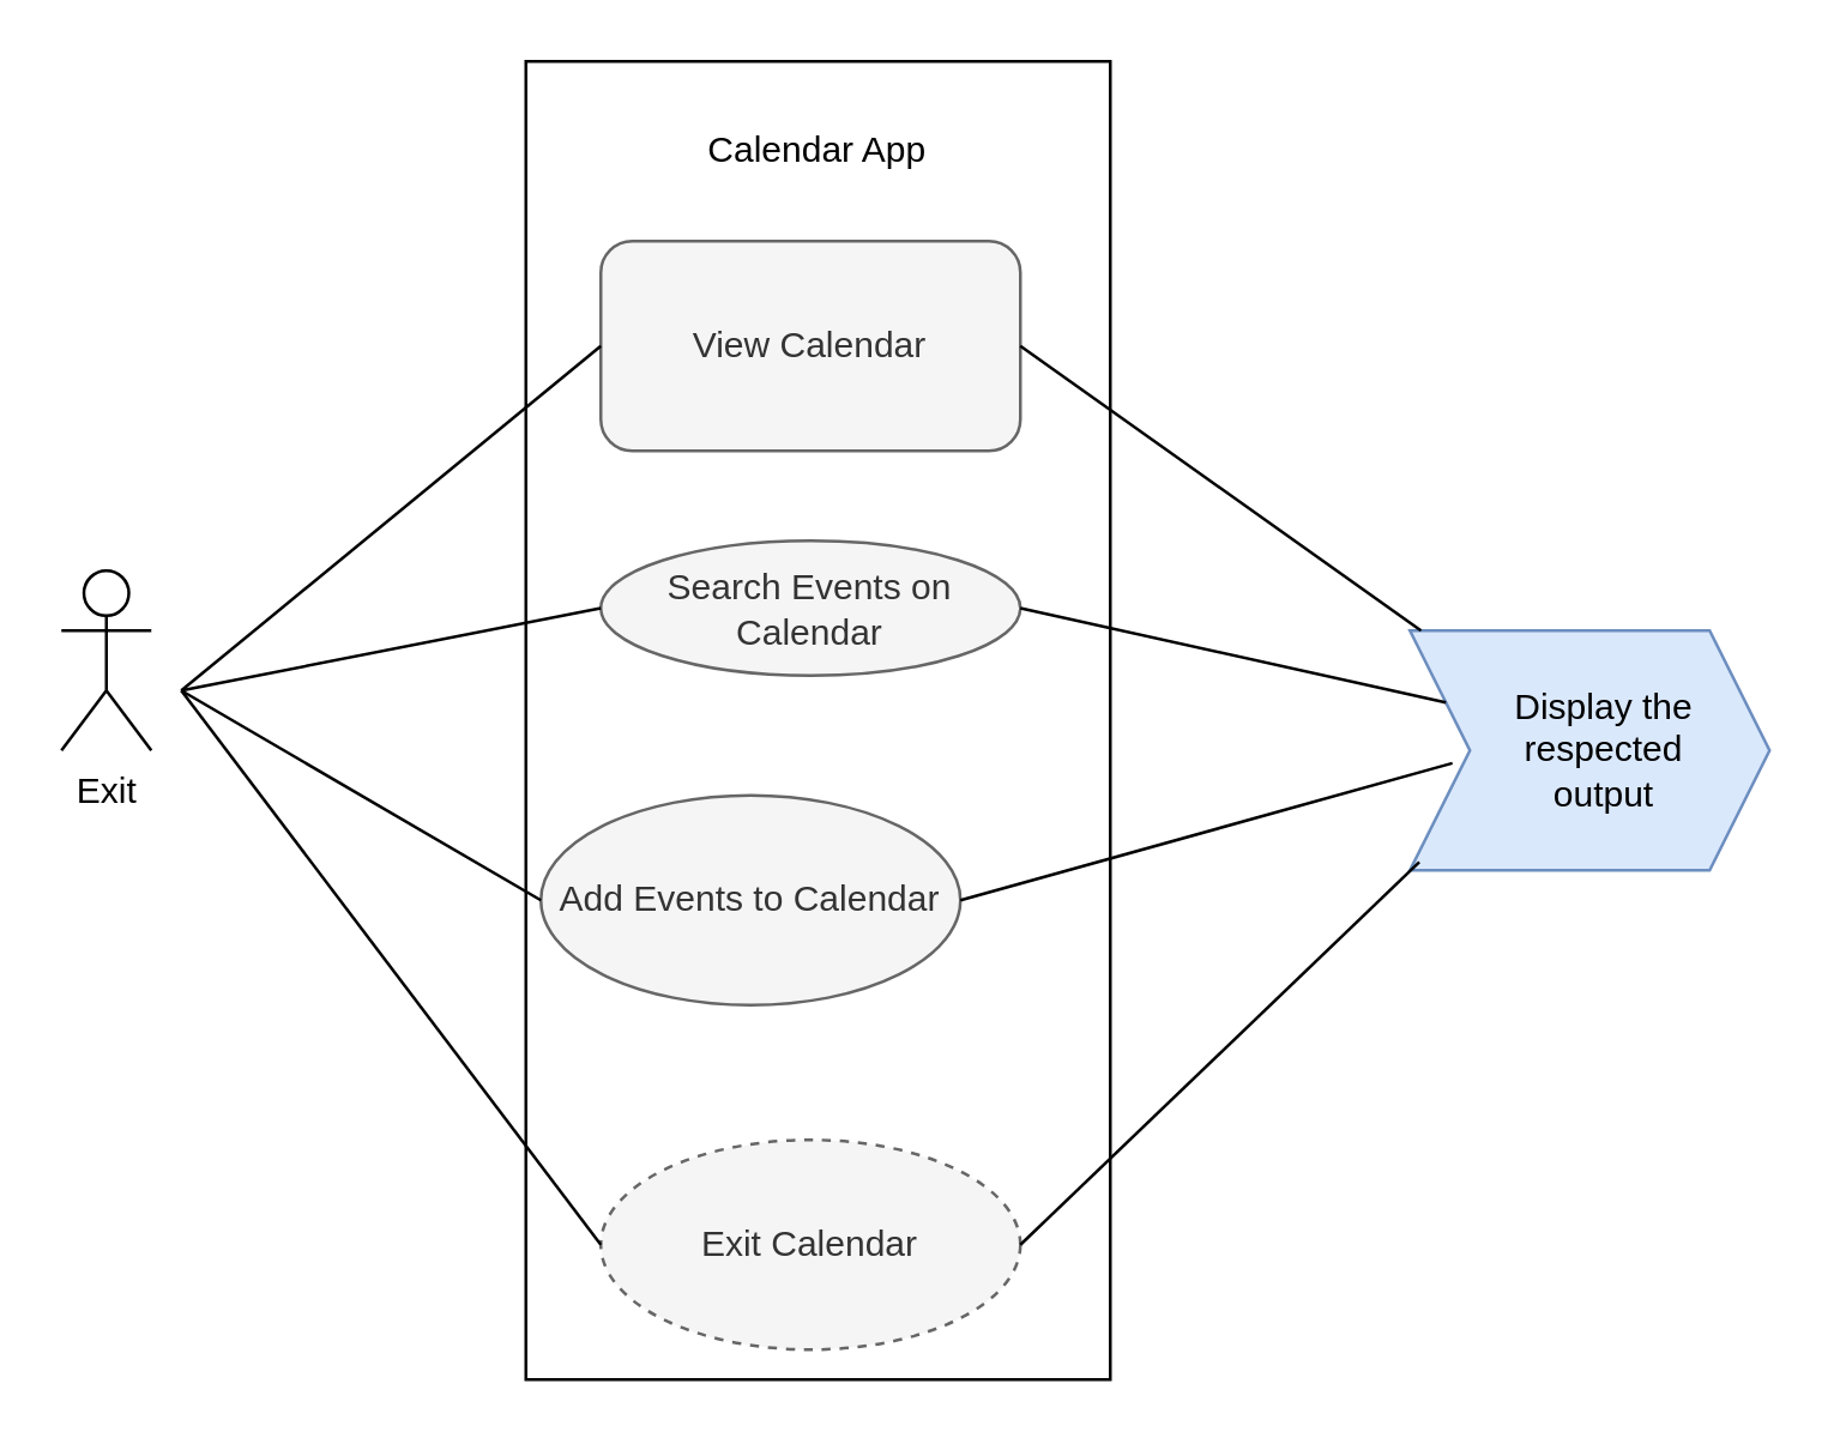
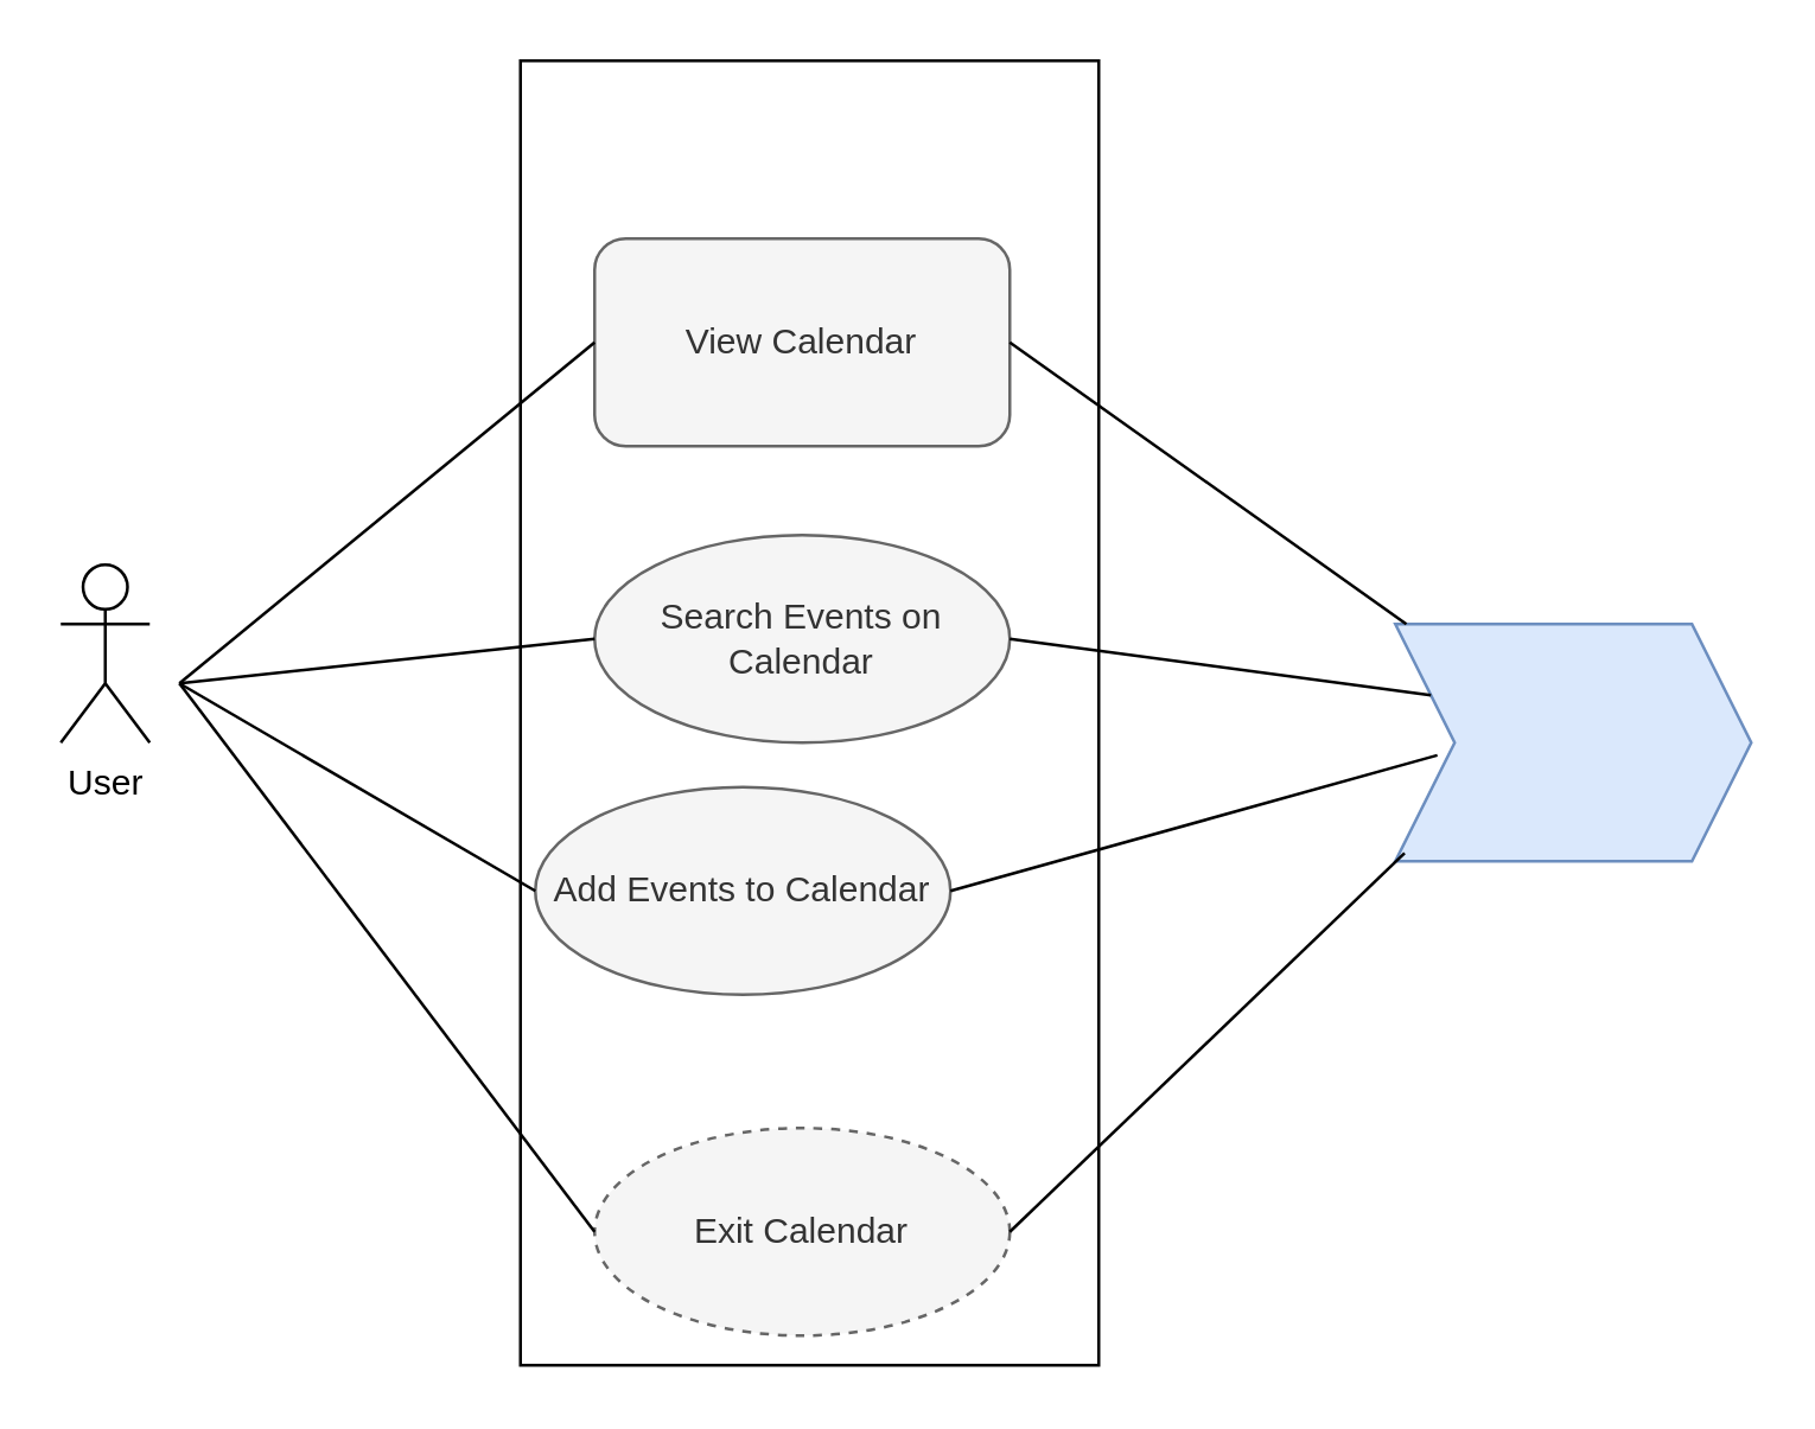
  <mxCell id="0" />
  <mxCell id="1" parent="0" />
  <mxCell id="2" value="" style="rounded=0;whiteSpace=wrap;html=1;shadow=0;" vertex="1" parent="1"><mxGeometry x="175" width="195" height="440" as="geometry" y="20" /></mxCell>
- <mxCell id="3" value="Exit" style="shape=umlActor;verticalLabelPosition=bottom;verticalAlign=top;html=1;" vertex="1" parent="1"><mxGeometry x="20" y="190" width="30" height="60" as="geometry" /></mxCell>
+ <mxCell id="3" value="User" style="shape=umlActor;verticalLabelPosition=bottom;verticalAlign=top;html=1;" vertex="1" parent="1"><mxGeometry x="20" y="190" width="30" height="60" as="geometry" /></mxCell>
  <mxCell id="4" value="View Calendar" style="whiteSpace=wrap;html=1;fillColor=#f5f5f5;strokeColor=#666666;fontColor=#333333;rounded=1;" vertex="1" parent="1"><mxGeometry x="200" y="80" width="140" height="70" as="geometry" /></mxCell>
  <mxCell id="5" value="" style="endArrow=none;html=1;entryX=0;entryY=0.5;entryDx=0;entryDy=0;" edge="1" parent="1" target="4"><mxGeometry width="50" height="50" relative="1" as="geometry"><mxPoint x="60" y="230" as="sourcePoint" /><mxPoint x="120" y="180" as="targetPoint" /></mxGeometry></mxCell>
- <mxCell id="6" value="Search Events on Calendar" style="ellipse;whiteSpace=wrap;html=1;fillColor=#f5f5f5;strokeColor=#666666;fontColor=#333333;" vertex="1" parent="1"><mxGeometry x="200" y="180" width="140" height="45" as="geometry" /></mxCell>
+ <mxCell id="6" value="Search Events on Calendar" style="ellipse;whiteSpace=wrap;html=1;fillColor=#f5f5f5;strokeColor=#666666;fontColor=#333333;" vertex="1" parent="1"><mxGeometry x="200" y="180" width="140" height="70" as="geometry" /></mxCell>
  <mxCell id="7" value="Add Events to Calendar" style="ellipse;whiteSpace=wrap;html=1;fillColor=#f5f5f5;strokeColor=#666666;fontColor=#333333;" vertex="1" parent="1"><mxGeometry x="180" y="265" width="140" height="70" as="geometry" /></mxCell>
  <mxCell id="8" value="Exit Calendar" style="ellipse;whiteSpace=wrap;html=1;fillColor=#f5f5f5;strokeColor=#666666;fontColor=#333333;dashed=1;" vertex="1" parent="1"><mxGeometry x="200" y="380" width="140" height="70" as="geometry" /></mxCell>
  <mxCell id="9" value="" style="endArrow=none;html=1;entryX=0;entryY=0.5;entryDx=0;entryDy=0;" edge="1" parent="1" target="6"><mxGeometry width="50" height="50" relative="1" as="geometry"><mxPoint x="60" y="230" as="sourcePoint" /><mxPoint x="120" y="200" as="targetPoint" /></mxGeometry></mxCell>
  <mxCell id="10" value="" style="endArrow=none;html=1;entryX=0;entryY=0.5;entryDx=0;entryDy=0;" edge="1" parent="1" target="7"><mxGeometry width="50" height="50" relative="1" as="geometry"><mxPoint x="60" y="230" as="sourcePoint" /><mxPoint x="110" y="240" as="targetPoint" /></mxGeometry></mxCell>
  <mxCell id="11" value="" style="endArrow=none;html=1;entryX=0;entryY=0.5;entryDx=0;entryDy=0;" edge="1" parent="1" target="8"><mxGeometry width="50" height="50" relative="1" as="geometry"><mxPoint x="60" y="230" as="sourcePoint" /><mxPoint x="100" y="300" as="targetPoint" /></mxGeometry></mxCell>
- <mxCell id="12" value="Calendar App" style="text;html=1;strokeColor=none;fillColor=none;align=center;verticalAlign=middle;whiteSpace=wrap;rounded=0;shadow=0;" vertex="1" parent="1"><mxGeometry x="215" y="30" width="115" height="40" as="geometry" /></mxCell>
  <mxCell id="13" value="" style="shape=step;perimeter=stepPerimeter;whiteSpace=wrap;html=1;fixedSize=1;shadow=0;fillColor=#dae8fc;strokeColor=#6c8ebf;" vertex="1" parent="1"><mxGeometry x="470" y="210" width="120" height="80" as="geometry" /></mxCell>
  <mxCell id="14" value="" style="endArrow=none;html=1;exitX=1;exitY=0.5;exitDx=0;exitDy=0;" edge="1" parent="1" source="4" target="13"><mxGeometry width="50" height="50" relative="1" as="geometry"><mxPoint x="390" y="200" as="sourcePoint" /><mxPoint x="440" y="150" as="targetPoint" /></mxGeometry></mxCell>
  <mxCell id="15" value="" style="endArrow=none;html=1;exitX=1;exitY=0.5;exitDx=0;exitDy=0;entryX=0;entryY=0.25;entryDx=0;entryDy=0;" edge="1" parent="1" source="6" target="13"><mxGeometry width="50" height="50" relative="1" as="geometry"><mxPoint x="390" y="260" as="sourcePoint" /><mxPoint x="440" y="210" as="targetPoint" /></mxGeometry></mxCell>
  <mxCell id="16" value="" style="endArrow=none;html=1;exitX=1;exitY=0.5;exitDx=0;exitDy=0;entryX=0.118;entryY=0.553;entryDx=0;entryDy=0;entryPerimeter=0;" edge="1" parent="1" source="7" target="13"><mxGeometry width="50" height="50" relative="1" as="geometry"><mxPoint x="370" y="320" as="sourcePoint" /><mxPoint x="420" y="270" as="targetPoint" /></mxGeometry></mxCell>
  <mxCell id="17" value="" style="endArrow=none;html=1;exitX=1;exitY=0.5;exitDx=0;exitDy=0;entryX=0.026;entryY=0.966;entryDx=0;entryDy=0;entryPerimeter=0;" edge="1" parent="1" source="8" target="13"><mxGeometry width="50" height="50" relative="1" as="geometry"><mxPoint x="390" y="370" as="sourcePoint" /><mxPoint x="440" y="320" as="targetPoint" /></mxGeometry></mxCell>
- <mxCell id="18" value="Display the respected output" style="text;html=1;strokeColor=none;fillColor=none;align=center;verticalAlign=middle;whiteSpace=wrap;rounded=0;shadow=0;" vertex="1" parent="1"><mxGeometry x="490" y="220" width="90" height="60" as="geometry" /></mxCell>
